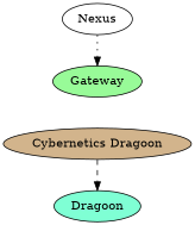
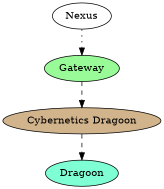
  digraph {
    node [penwidth=1 strength=1 style=filled x=0 y=0 z=0]
    edge [style=dashed]
    n1 [depth=0 fillcolor=white label=Nexus]
    n2 [depth=1 fillcolor=palegreen label=Gateway]
    n3 [depth=2 fillcolor=tan label="Cybernetics Dragoon"]
    n4 [depth=3 fillcolor=aquamarine label=Dragoon]
    n1 -> n2 [style=dotted]
+   n2 -> n3
    n3 -> n4
  }
